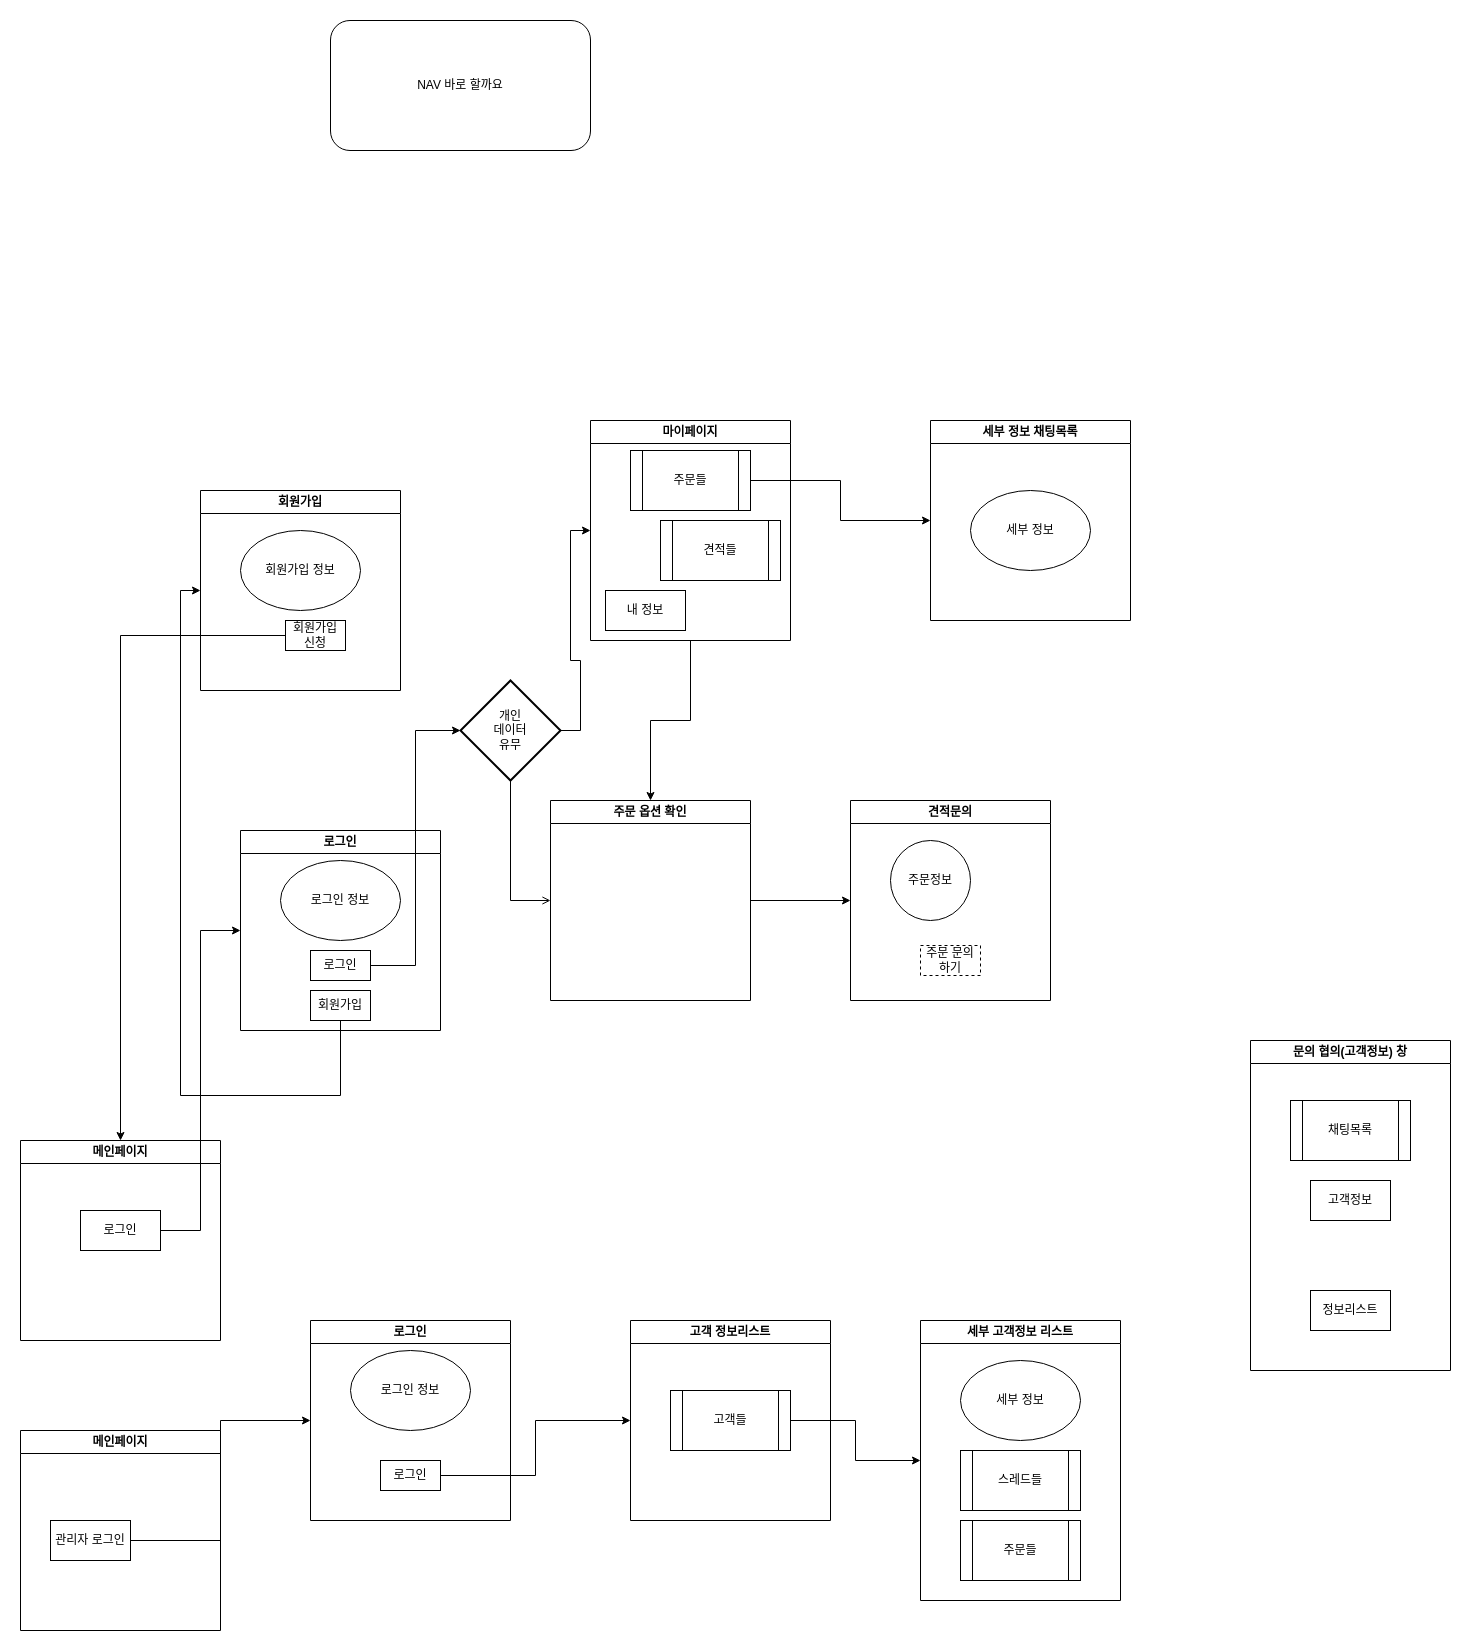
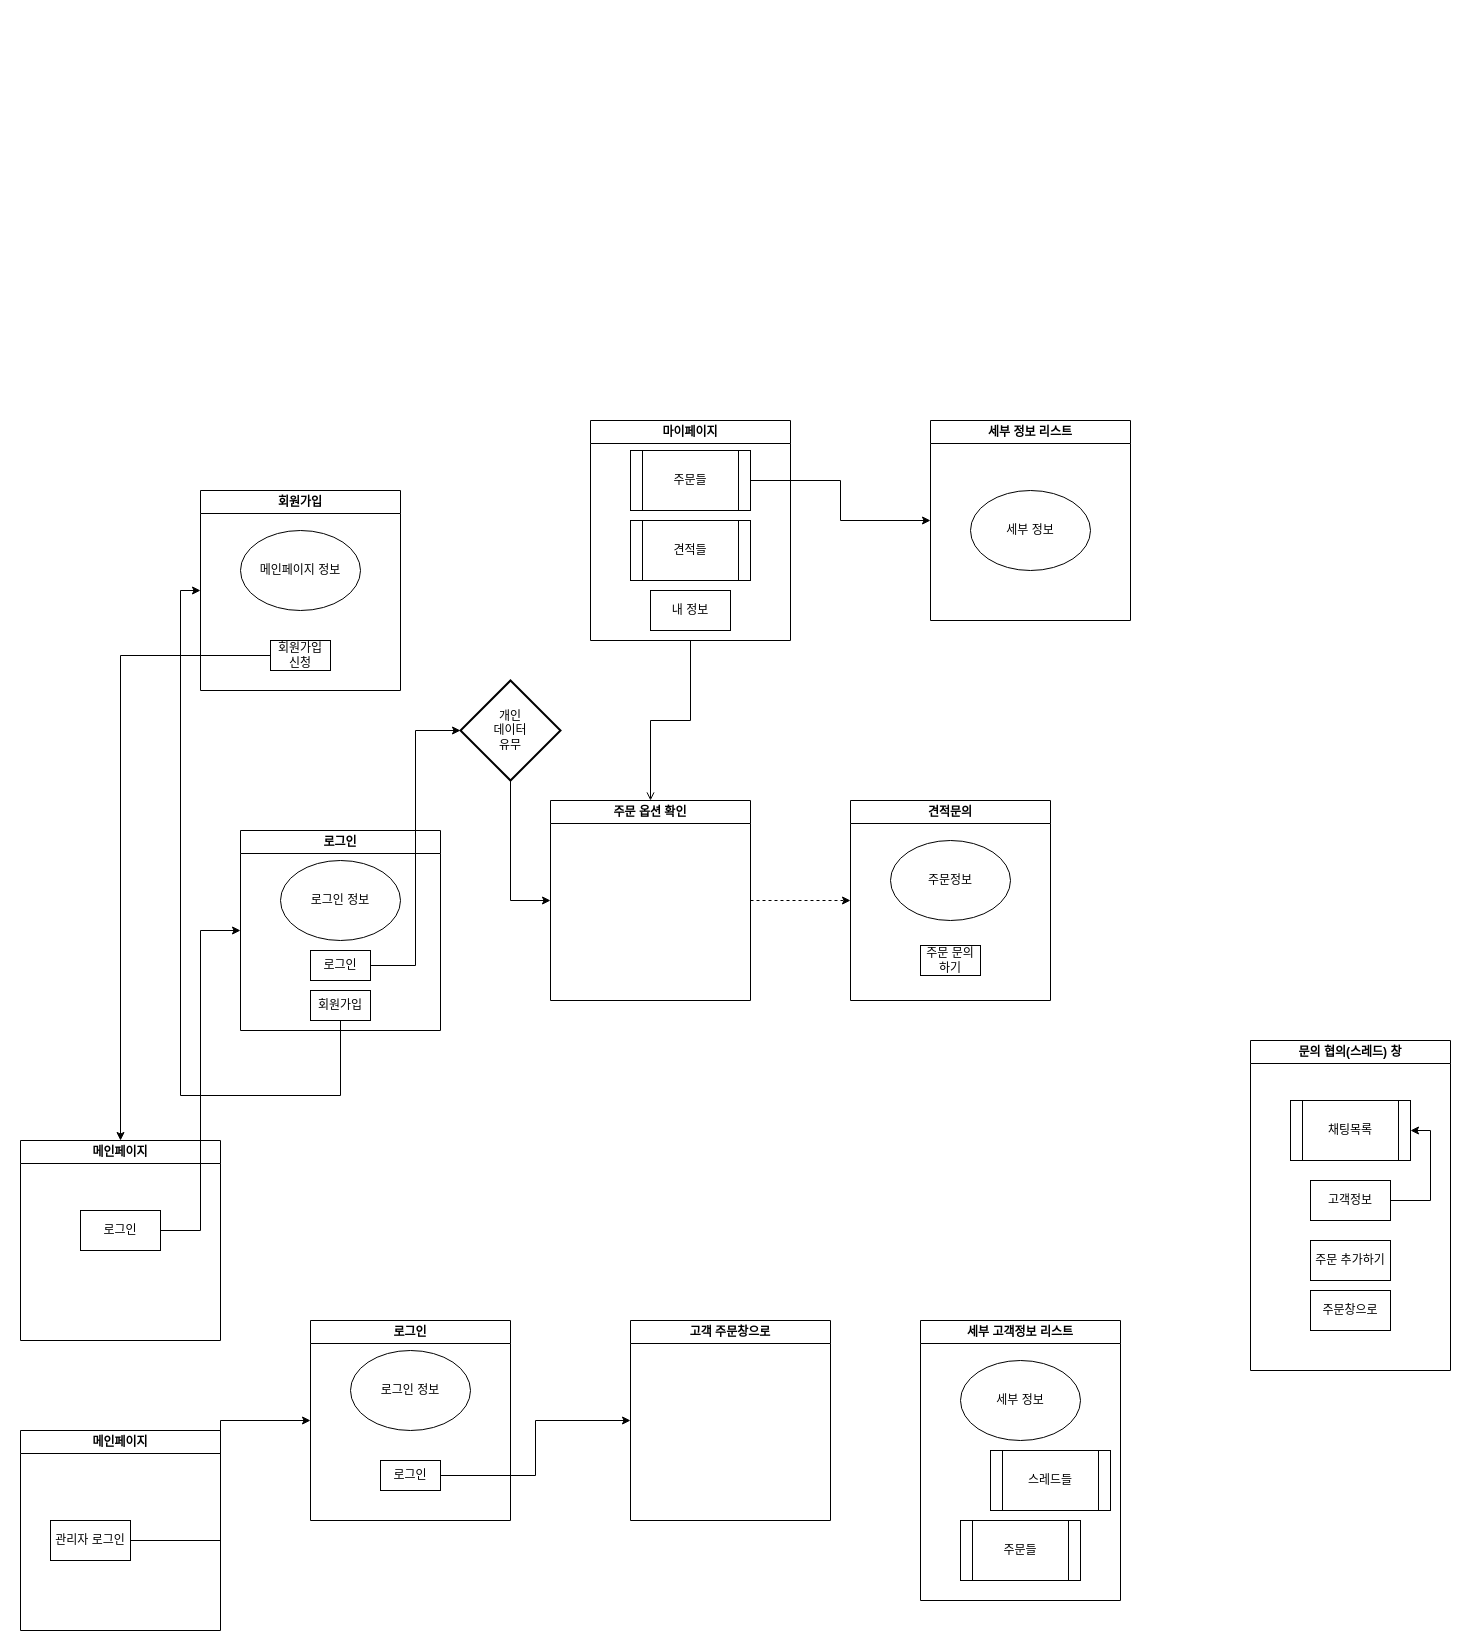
  <mxCell id="0" />
  <mxCell id="1" parent="0" />
  <mxCell id="2" value="메인페이지" style="swimlane;whiteSpace=wrap;html=1;" parent="1" vertex="1"><mxGeometry x="20" y="1140" width="200" height="200" as="geometry" /></mxCell>
  <mxCell id="3" value="로그인" style="rounded=0;whiteSpace=wrap;html=1;" parent="2" vertex="1"><mxGeometry x="60" y="70" width="80" height="40" as="geometry" /></mxCell>
  <mxCell id="4" value="로그인" style="swimlane;whiteSpace=wrap;html=1;" parent="1" vertex="1"><mxGeometry x="240" y="830" width="200" height="200" as="geometry" /></mxCell>
  <mxCell id="5" value="로그인 정보" style="ellipse;whiteSpace=wrap;html=1;" parent="4" vertex="1"><mxGeometry x="40" y="30" width="120" height="80" as="geometry" /></mxCell>
  <mxCell id="6" value="로그인" style="rounded=0;whiteSpace=wrap;html=1;" parent="4" vertex="1"><mxGeometry x="70" y="120" width="60" height="30" as="geometry" /></mxCell>
  <mxCell id="7" value="회원가입" style="rounded=0;whiteSpace=wrap;html=1;" parent="4" vertex="1"><mxGeometry x="70" y="160" width="60" height="30" as="geometry" /></mxCell>
  <mxCell id="8" value="회원가입" style="swimlane;whiteSpace=wrap;html=1;" parent="1" vertex="1"><mxGeometry x="200" y="490" width="200" height="200" as="geometry" /></mxCell>
- <mxCell id="9" value="회원가입 정보" style="ellipse;whiteSpace=wrap;html=1;" parent="8" vertex="1"><mxGeometry x="40" y="40" width="120" height="80" as="geometry" /></mxCell>
- <mxCell id="10" value="회원가입 신청" style="rounded=0;whiteSpace=wrap;html=1;" parent="8" vertex="1"><mxGeometry x="85" y="130" width="60" height="30" as="geometry" /></mxCell>
+ <mxCell id="9" value="메인페이지 정보" style="ellipse;whiteSpace=wrap;html=1;" parent="8" vertex="1"><mxGeometry x="40" y="40" width="120" height="80" as="geometry" /></mxCell>
+ <mxCell id="10" value="회원가입 신청" style="rounded=0;whiteSpace=wrap;html=1;" parent="8" vertex="1"><mxGeometry x="70" y="150" width="60" height="30" as="geometry" /></mxCell>
  <mxCell id="11" value="견적문의" style="swimlane;whiteSpace=wrap;html=1;" parent="1" vertex="1"><mxGeometry x="850" y="800" width="200" height="200" as="geometry" /></mxCell>
- <mxCell id="12" value="주문정보" style="ellipse;whiteSpace=wrap;html=1;" parent="11" vertex="1"><mxGeometry x="40" y="40" width="80" height="80" as="geometry" /></mxCell>
- <mxCell id="13" value="주문 문의하기" style="rounded=0;whiteSpace=wrap;html=1;dashed=1;" parent="11" vertex="1"><mxGeometry x="70" y="145" width="60" height="30" as="geometry" /></mxCell>
- <mxCell id="14" value="문의 협의(고객정보) 창" style="swimlane;whiteSpace=wrap;html=1;" parent="1" vertex="1"><mxGeometry x="1250" y="1040" width="200" height="330" as="geometry" /></mxCell>
+ <mxCell id="12" value="주문정보" style="ellipse;whiteSpace=wrap;html=1;" parent="11" vertex="1"><mxGeometry x="40" y="40" width="120" height="80" as="geometry" /></mxCell>
+ <mxCell id="13" value="주문 문의하기" style="rounded=0;whiteSpace=wrap;html=1;" parent="11" vertex="1"><mxGeometry x="70" y="145" width="60" height="30" as="geometry" /></mxCell>
+ <mxCell id="14" value="문의 협의(스레드) 창" style="swimlane;whiteSpace=wrap;html=1;" parent="1" vertex="1"><mxGeometry x="1250" y="1040" width="200" height="330" as="geometry" /></mxCell>
  <mxCell id="15" value="채팅목록" style="shape=process;whiteSpace=wrap;html=1;backgroundOutline=1;" parent="14" vertex="1"><mxGeometry x="40" y="60" width="120" height="60" as="geometry" /></mxCell>
+ <mxCell id="16" style="edgeStyle=orthogonalEdgeStyle;rounded=0;orthogonalLoop=1;jettySize=auto;html=1;entryX=1;entryY=0.5;entryDx=0;entryDy=0;" parent="14" source="17" target="15" edge="1"><mxGeometry relative="1" as="geometry"><Array as="points"><mxPoint x="180" y="160" /><mxPoint x="180" y="90" /></Array></mxGeometry></mxCell>
  <mxCell id="17" value="고객정보" style="rounded=0;whiteSpace=wrap;html=1;" parent="14" vertex="1"><mxGeometry x="60" y="140" width="80" height="40" as="geometry" /></mxCell>
- <mxCell id="19" value="정보리스트" style="rounded=0;whiteSpace=wrap;html=1;" parent="14" vertex="1"><mxGeometry x="60" y="250" width="80" height="40" as="geometry" /></mxCell>
- <mxCell id="20" value="세부 정보 채팅목록" style="swimlane;whiteSpace=wrap;html=1;" parent="1" vertex="1"><mxGeometry x="930" y="420" width="200" height="200" as="geometry" /></mxCell>
+ <mxCell id="18" value="주문 추가하기" style="rounded=0;whiteSpace=wrap;html=1;" parent="14" vertex="1"><mxGeometry x="60" y="200" width="80" height="40" as="geometry" /></mxCell>
+ <mxCell id="19" value="주문창으로" style="rounded=0;whiteSpace=wrap;html=1;" parent="14" vertex="1"><mxGeometry x="60" y="250" width="80" height="40" as="geometry" /></mxCell>
+ <mxCell id="20" value="세부 정보 리스트" style="swimlane;whiteSpace=wrap;html=1;" parent="1" vertex="1"><mxGeometry x="930" y="420" width="200" height="200" as="geometry" /></mxCell>
  <mxCell id="21" value="세부 정보" style="ellipse;whiteSpace=wrap;html=1;" parent="20" vertex="1"><mxGeometry x="40" y="70" width="120" height="80" as="geometry" /></mxCell>
  <mxCell id="22" value="로그인" style="swimlane;whiteSpace=wrap;html=1;" parent="1" vertex="1"><mxGeometry x="310" y="1320" width="200" height="200" as="geometry" /></mxCell>
  <mxCell id="23" value="로그인 정보" style="ellipse;whiteSpace=wrap;html=1;" parent="22" vertex="1"><mxGeometry x="40" y="30" width="120" height="80" as="geometry" /></mxCell>
  <mxCell id="24" value="로그인" style="rounded=0;whiteSpace=wrap;html=1;" parent="22" vertex="1"><mxGeometry x="70" y="140" width="60" height="30" as="geometry" /></mxCell>
- <mxCell id="25" value="고객 정보리스트" style="swimlane;whiteSpace=wrap;html=1;" parent="1" vertex="1"><mxGeometry x="630" y="1320" width="200" height="200" as="geometry" /></mxCell>
- <mxCell id="26" value="고객들" style="shape=process;whiteSpace=wrap;html=1;backgroundOutline=1;" parent="25" vertex="1"><mxGeometry x="40" y="70" width="120" height="60" as="geometry" /></mxCell>
+ <mxCell id="25" value="고객 주문창으로" style="swimlane;whiteSpace=wrap;html=1;" parent="1" vertex="1"><mxGeometry x="630" y="1320" width="200" height="200" as="geometry" /></mxCell>
  <mxCell id="27" value="세부 고객정보 리스트" style="swimlane;whiteSpace=wrap;html=1;" parent="1" vertex="1"><mxGeometry x="920" y="1320" width="200" height="280" as="geometry" /></mxCell>
  <mxCell id="28" value="세부 정보" style="ellipse;whiteSpace=wrap;html=1;" parent="27" vertex="1"><mxGeometry x="40" y="40" width="120" height="80" as="geometry" /></mxCell>
- <mxCell id="29" value="스레드들" style="shape=process;whiteSpace=wrap;html=1;backgroundOutline=1;" parent="27" vertex="1"><mxGeometry x="40" y="130" width="120" height="60" as="geometry" /></mxCell>
+ <mxCell id="29" value="스레드들" style="shape=process;whiteSpace=wrap;html=1;backgroundOutline=1;" parent="27" vertex="1"><mxGeometry x="70" y="130" width="120" height="60" as="geometry" /></mxCell>
  <mxCell id="30" value="주문들" style="shape=process;whiteSpace=wrap;html=1;backgroundOutline=1;" parent="27" vertex="1"><mxGeometry x="40" y="200" width="120" height="60" as="geometry" /></mxCell>
  <mxCell id="31" style="edgeStyle=orthogonalEdgeStyle;rounded=0;orthogonalLoop=1;jettySize=auto;html=1;entryX=0;entryY=0.5;entryDx=0;entryDy=0;" parent="1" source="3" target="4" edge="1"><mxGeometry relative="1" as="geometry" /></mxCell>
  <mxCell id="32" style="edgeStyle=orthogonalEdgeStyle;rounded=0;orthogonalLoop=1;jettySize=auto;html=1;entryX=0;entryY=0.5;entryDx=0;entryDy=0;" parent="1" source="38" target="22" edge="1"><mxGeometry relative="1" as="geometry" /></mxCell>
  <mxCell id="33" style="edgeStyle=orthogonalEdgeStyle;rounded=0;orthogonalLoop=1;jettySize=auto;html=1;entryX=0;entryY=0.5;entryDx=0;entryDy=0;" parent="1" source="7" target="8" edge="1"><mxGeometry relative="1" as="geometry"><Array as="points"><mxPoint x="180" y="1095" /><mxPoint x="180" y="590" /></Array></mxGeometry></mxCell>
  <mxCell id="34" style="edgeStyle=orthogonalEdgeStyle;rounded=0;orthogonalLoop=1;jettySize=auto;html=1;entryX=0;entryY=0.5;entryDx=0;entryDy=0;" parent="1" source="24" target="25" edge="1"><mxGeometry relative="1" as="geometry" /></mxCell>
  <mxCell id="35" style="edgeStyle=orthogonalEdgeStyle;rounded=0;orthogonalLoop=1;jettySize=auto;html=1;" parent="1" source="10" target="2" edge="1"><mxGeometry relative="1" as="geometry" /></mxCell>
- <mxCell id="36" style="edgeStyle=orthogonalEdgeStyle;rounded=0;orthogonalLoop=1;jettySize=auto;html=1;entryX=0;entryY=0.5;entryDx=0;entryDy=0;" parent="1" source="26" target="27" edge="1"><mxGeometry relative="1" as="geometry" /></mxCell>
  <mxCell id="37" value="메인페이지" style="swimlane;whiteSpace=wrap;html=1;" vertex="1" parent="1"><mxGeometry x="20" y="1430" width="200" height="200" as="geometry" /></mxCell>
  <mxCell id="38" value="관리자 로그인" style="rounded=0;whiteSpace=wrap;html=1;" parent="37" vertex="1"><mxGeometry x="30" y="90" width="80" height="40" as="geometry" /></mxCell>
- <mxCell id="39" style="edgeStyle=orthogonalEdgeStyle;rounded=0;orthogonalLoop=1;jettySize=auto;html=1;" edge="1" parent="1" source="40" target="49"><mxGeometry relative="1" as="geometry" /></mxCell>
+ <mxCell id="39" style="edgeStyle=orthogonalEdgeStyle;rounded=0;orthogonalLoop=1;jettySize=auto;html=1;endArrow=open;" edge="1" parent="1" source="40" target="49"><mxGeometry relative="1" as="geometry" /></mxCell>
  <mxCell id="40" value="마이페이지" style="swimlane;whiteSpace=wrap;html=1;" vertex="1" parent="1"><mxGeometry x="590" y="420" width="200" height="220" as="geometry" /></mxCell>
  <mxCell id="41" value="주문들" style="shape=process;whiteSpace=wrap;html=1;backgroundOutline=1;" parent="40" vertex="1"><mxGeometry x="40" y="30" width="120" height="60" as="geometry" /></mxCell>
- <mxCell id="42" value="견적들" style="shape=process;whiteSpace=wrap;html=1;backgroundOutline=1;" vertex="1" parent="40"><mxGeometry x="70" y="100" width="120" height="60" as="geometry" /></mxCell>
- <mxCell id="43" value="내 정보" style="rounded=0;whiteSpace=wrap;html=1;" parent="40" vertex="1"><mxGeometry x="15" y="170" width="80" height="40" as="geometry" /></mxCell>
- <mxCell id="44" style="edgeStyle=orthogonalEdgeStyle;rounded=0;orthogonalLoop=1;jettySize=auto;html=1;entryX=0;entryY=0.5;entryDx=0;entryDy=0;" edge="1" parent="1" source="46" target="40"><mxGeometry relative="1" as="geometry" /></mxCell>
- <mxCell id="45" style="edgeStyle=orthogonalEdgeStyle;rounded=0;orthogonalLoop=1;jettySize=auto;html=1;entryX=0;entryY=0.5;entryDx=0;entryDy=0;endArrow=open;" edge="1" parent="1" source="46" target="49"><mxGeometry relative="1" as="geometry" /></mxCell>
+ <mxCell id="42" value="견적들" style="shape=process;whiteSpace=wrap;html=1;backgroundOutline=1;" vertex="1" parent="40"><mxGeometry x="40" y="100" width="120" height="60" as="geometry" /></mxCell>
+ <mxCell id="43" value="내 정보" style="rounded=0;whiteSpace=wrap;html=1;" parent="40" vertex="1"><mxGeometry x="60" y="170" width="80" height="40" as="geometry" /></mxCell>
+ <mxCell id="45" style="edgeStyle=orthogonalEdgeStyle;rounded=0;orthogonalLoop=1;jettySize=auto;html=1;entryX=0;entryY=0.5;entryDx=0;entryDy=0;" edge="1" parent="1" source="46" target="49"><mxGeometry relative="1" as="geometry" /></mxCell>
  <mxCell id="46" value="개인 &lt;br&gt;데이터&lt;br&gt;유무" style="strokeWidth=2;html=1;shape=mxgraph.flowchart.decision;whiteSpace=wrap;" vertex="1" parent="1"><mxGeometry x="460" width="100" height="100" as="geometry" y="680" /></mxCell>
  <mxCell id="47" style="edgeStyle=orthogonalEdgeStyle;rounded=0;orthogonalLoop=1;jettySize=auto;html=1;entryX=0;entryY=0.5;entryDx=0;entryDy=0;entryPerimeter=0;" edge="1" parent="1" source="6" target="46"><mxGeometry relative="1" as="geometry" /></mxCell>
- <mxCell id="48" style="edgeStyle=orthogonalEdgeStyle;rounded=0;orthogonalLoop=1;jettySize=auto;html=1;entryX=0;entryY=0.5;entryDx=0;entryDy=0;" edge="1" parent="1" source="49" target="11"><mxGeometry relative="1" as="geometry" /></mxCell>
+ <mxCell id="48" style="edgeStyle=orthogonalEdgeStyle;rounded=0;orthogonalLoop=1;jettySize=auto;html=1;entryX=0;entryY=0.5;entryDx=0;entryDy=0;dashed=1;" edge="1" parent="1" source="49" target="11"><mxGeometry relative="1" as="geometry" /></mxCell>
  <mxCell id="49" value="주문 옵션 확인" style="swimlane;whiteSpace=wrap;html=1;" vertex="1" parent="1"><mxGeometry x="550" y="800" width="200" height="200" as="geometry" /></mxCell>
- <mxCell id="50" value="NAV 바로 할까요" style="rounded=1;whiteSpace=wrap;html=1;" vertex="1" parent="1"><mxGeometry x="330" y="20" width="260" height="130" as="geometry" /></mxCell>
  <mxCell id="51" style="edgeStyle=orthogonalEdgeStyle;rounded=0;orthogonalLoop=1;jettySize=auto;html=1;entryX=0;entryY=0.5;entryDx=0;entryDy=0;" edge="1" parent="1" source="41" target="20"><mxGeometry relative="1" as="geometry" /></mxCell>
